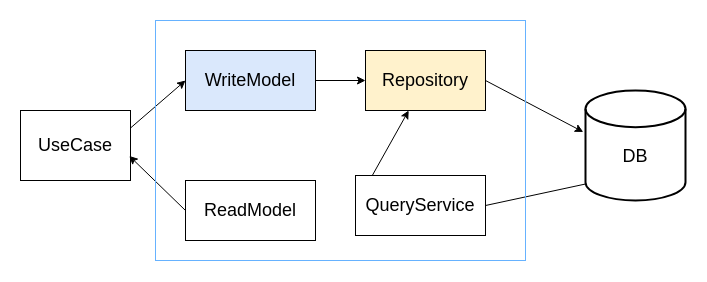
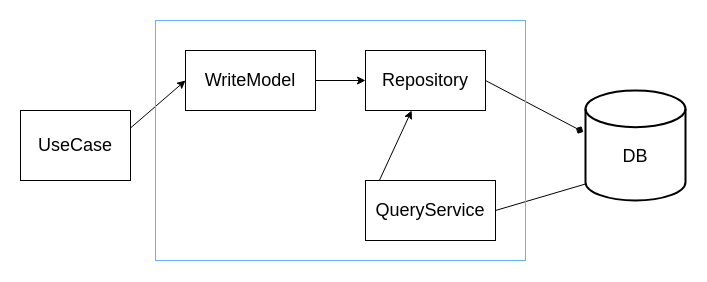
  <mxCell id="0" />
  <mxCell id="1" parent="0" />
  <mxCell id="2" style="edgeStyle=none;html=1;exitX=1;exitY=0.25;exitDx=0;exitDy=0;entryX=0;entryY=0.5;entryDx=0;entryDy=0;fontSize=18;" edge="1" parent="1" source="3" target="7"><mxGeometry relative="1" as="geometry" /></mxCell>
  <mxCell id="3" value="&lt;span style=&quot;font-size: 18px;&quot;&gt;UseCase&lt;/span&gt;" style="rounded=0;whiteSpace=wrap;html=1;" vertex="1" parent="1"><mxGeometry x="20" y="110" width="110" height="70" as="geometry" /></mxCell>
  <mxCell id="4" style="edgeStyle=none;html=1;exitX=0;exitY=0.85;exitDx=0;exitDy=0;exitPerimeter=0;entryX=1;entryY=0.5;entryDx=0;entryDy=0;fontSize=18;endArrow=none;" edge="1" parent="1" source="5" target="13"><mxGeometry relative="1" as="geometry" /></mxCell>
  <mxCell id="5" value="&lt;font style=&quot;font-size: 18px;&quot;&gt;&lt;br&gt;DB&lt;/font&gt;" style="strokeWidth=2;html=1;shape=mxgraph.flowchart.database;whiteSpace=wrap;" vertex="1" parent="1"><mxGeometry x="585" y="90" width="100" height="110" as="geometry" /></mxCell>
  <mxCell id="6" style="edgeStyle=none;html=1;exitX=1;exitY=0.5;exitDx=0;exitDy=0;fontSize=18;" edge="1" parent="1" source="7" target="11"><mxGeometry relative="1" as="geometry" /></mxCell>
- <mxCell id="7" value="WriteModel" style="rounded=0;whiteSpace=wrap;html=1;fontSize=18;fillColor=#dae8fc;" vertex="1" parent="1"><mxGeometry x="185" y="50" width="130" height="60" as="geometry" /></mxCell>
- <mxCell id="8" style="edgeStyle=none;html=1;exitX=0;exitY=0.5;exitDx=0;exitDy=0;entryX=0.989;entryY=0.649;entryDx=0;entryDy=0;entryPerimeter=0;fontSize=18;" edge="1" parent="1" source="9" target="3"><mxGeometry relative="1" as="geometry" /></mxCell>
- <mxCell id="9" value="ReadModel" style="rounded=0;whiteSpace=wrap;html=1;fontSize=18;" vertex="1" parent="1"><mxGeometry x="185" y="180" width="130" height="60" as="geometry" /></mxCell>
- <mxCell id="10" style="edgeStyle=none;html=1;exitX=1;exitY=0.5;exitDx=0;exitDy=0;entryX=-0.022;entryY=0.377;entryDx=0;entryDy=0;entryPerimeter=0;fontSize=18;" edge="1" parent="1" source="11" target="5"><mxGeometry relative="1" as="geometry" /></mxCell>
- <mxCell id="11" value="Repository" style="rounded=0;whiteSpace=wrap;html=1;fontSize=18;fillColor=#fff2cc;" vertex="1" parent="1"><mxGeometry x="365" y="50" width="120" height="60" as="geometry" /></mxCell>
+ <mxCell id="7" value="WriteModel" style="rounded=0;whiteSpace=wrap;html=1;fontSize=18;" vertex="1" parent="1"><mxGeometry x="185" y="50" width="130" height="60" as="geometry" /></mxCell>
+ <mxCell id="10" style="edgeStyle=none;html=1;exitX=1;exitY=0.5;exitDx=0;exitDy=0;entryX=-0.022;entryY=0.377;entryDx=0;entryDy=0;entryPerimeter=0;fontSize=18;endArrow=diamond;" edge="1" parent="1" source="11" target="5"><mxGeometry relative="1" as="geometry" /></mxCell>
+ <mxCell id="11" value="Repository" style="rounded=0;whiteSpace=wrap;html=1;fontSize=18;" vertex="1" parent="1"><mxGeometry x="365" y="50" width="120" height="60" as="geometry" /></mxCell>
  <mxCell id="12" style="edgeStyle=none;html=1;exitX=0;exitY=0.5;exitDx=0;exitDy=0;fontSize=18;" edge="1" parent="1" source="13" target="11"><mxGeometry relative="1" as="geometry" /></mxCell>
- <mxCell id="13" value="QueryService" style="rounded=0;whiteSpace=wrap;html=1;fontSize=18;" vertex="1" parent="1"><mxGeometry x="355" y="175" width="130" height="60" as="geometry" /></mxCell>
+ <mxCell id="13" value="QueryService" style="rounded=0;whiteSpace=wrap;html=1;fontSize=18;" vertex="1" parent="1"><mxGeometry x="365" y="180" width="130" height="60" as="geometry" /></mxCell>
  <mxCell id="14" value="" style="rounded=0;whiteSpace=wrap;html=1;fontSize=18;fillColor=none;strokeColor=#66B2FF;" vertex="1" parent="1"><mxGeometry x="155" y="20" width="370" height="240" as="geometry" /></mxCell>
